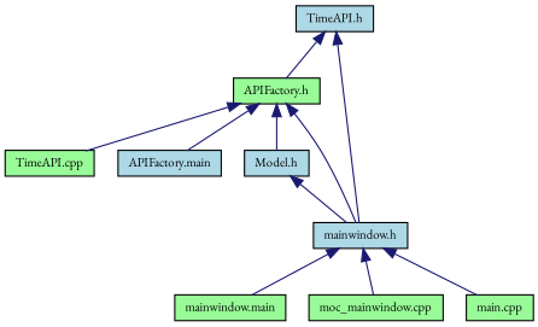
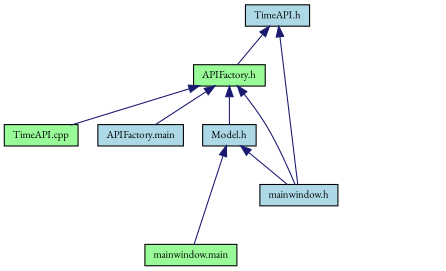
  digraph {
    fontname="EB Garamond"
    node [color=black fillcolor=palegreen fontname="EB Garamond" fontsize=10 shape=record style=filled]
    edge [color=midnightblue dir=back fontname="EB Garamond" fontsize=10 labelfontname=Helvetica labelfontsize=10 style=solid]
    n1 [fillcolor=lightblue fontcolor=black height=0.2 label="TimeAPI.h" width=0.4]
    n2 [height=0.2 label="APIFactory.h" width=0.4]
    n3 [fillcolor=lightblue height=0.2 label="mainwindow.h" width=0.4]
    n4 [height=0.2 label="TimeAPI.cpp" width=0.4]
    n5 [fillcolor=lightblue height=0.2 label="APIFactory.main" width=0.4]
    n6 [fillcolor=lightblue height=0.2 label="Model.h" width=0.4]
-   n7 [height=0.2 label="main.cpp" width=0.4]
    n8 [height=0.2 label="mainwindow.main" width=0.4]
-   n9 [height=0.2 label="moc_mainwindow.cpp" width=0.4]
    n1 -> n2
    n1 -> n3
    n2 -> n3
    n2 -> n4
    n2 -> n5
    n2 -> n6
-   n3 -> n7
-   n3 -> n8
-   n3 -> n9
+   n6 -> n8
    n6 -> n3
  }
